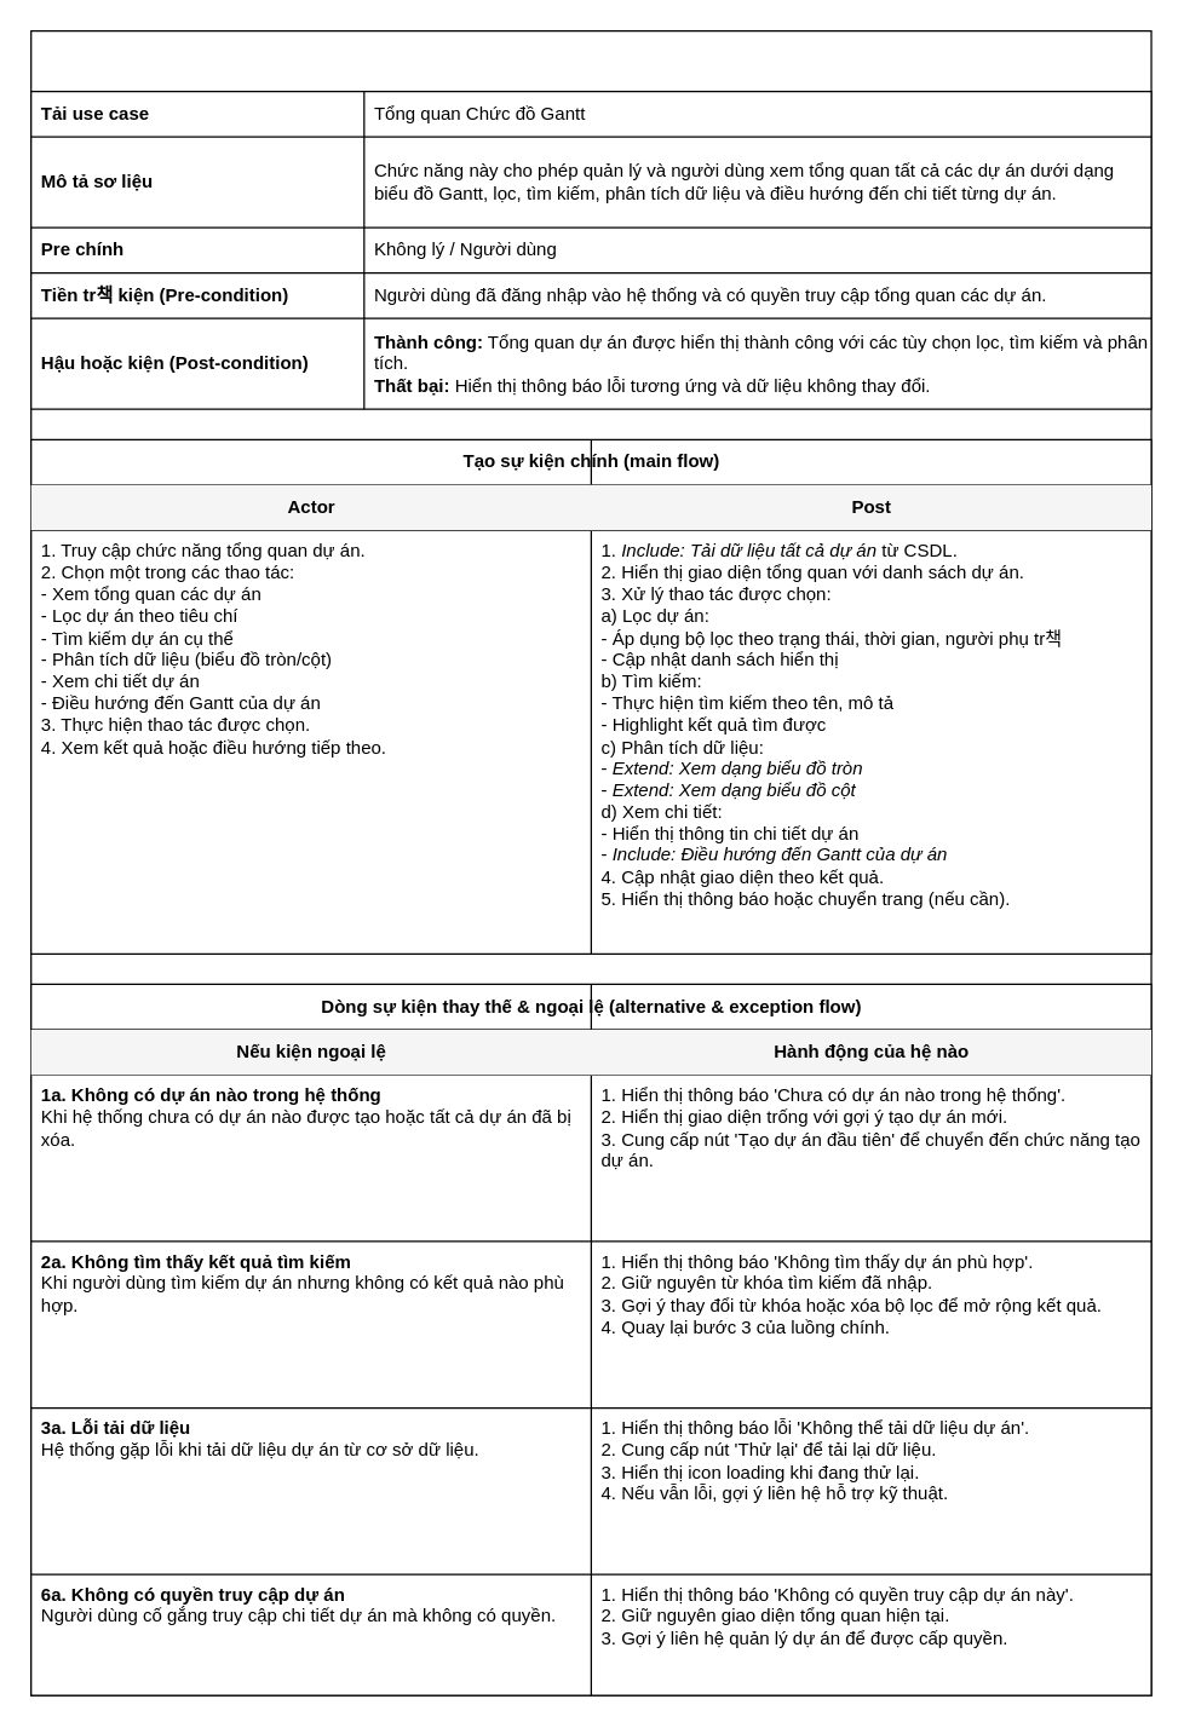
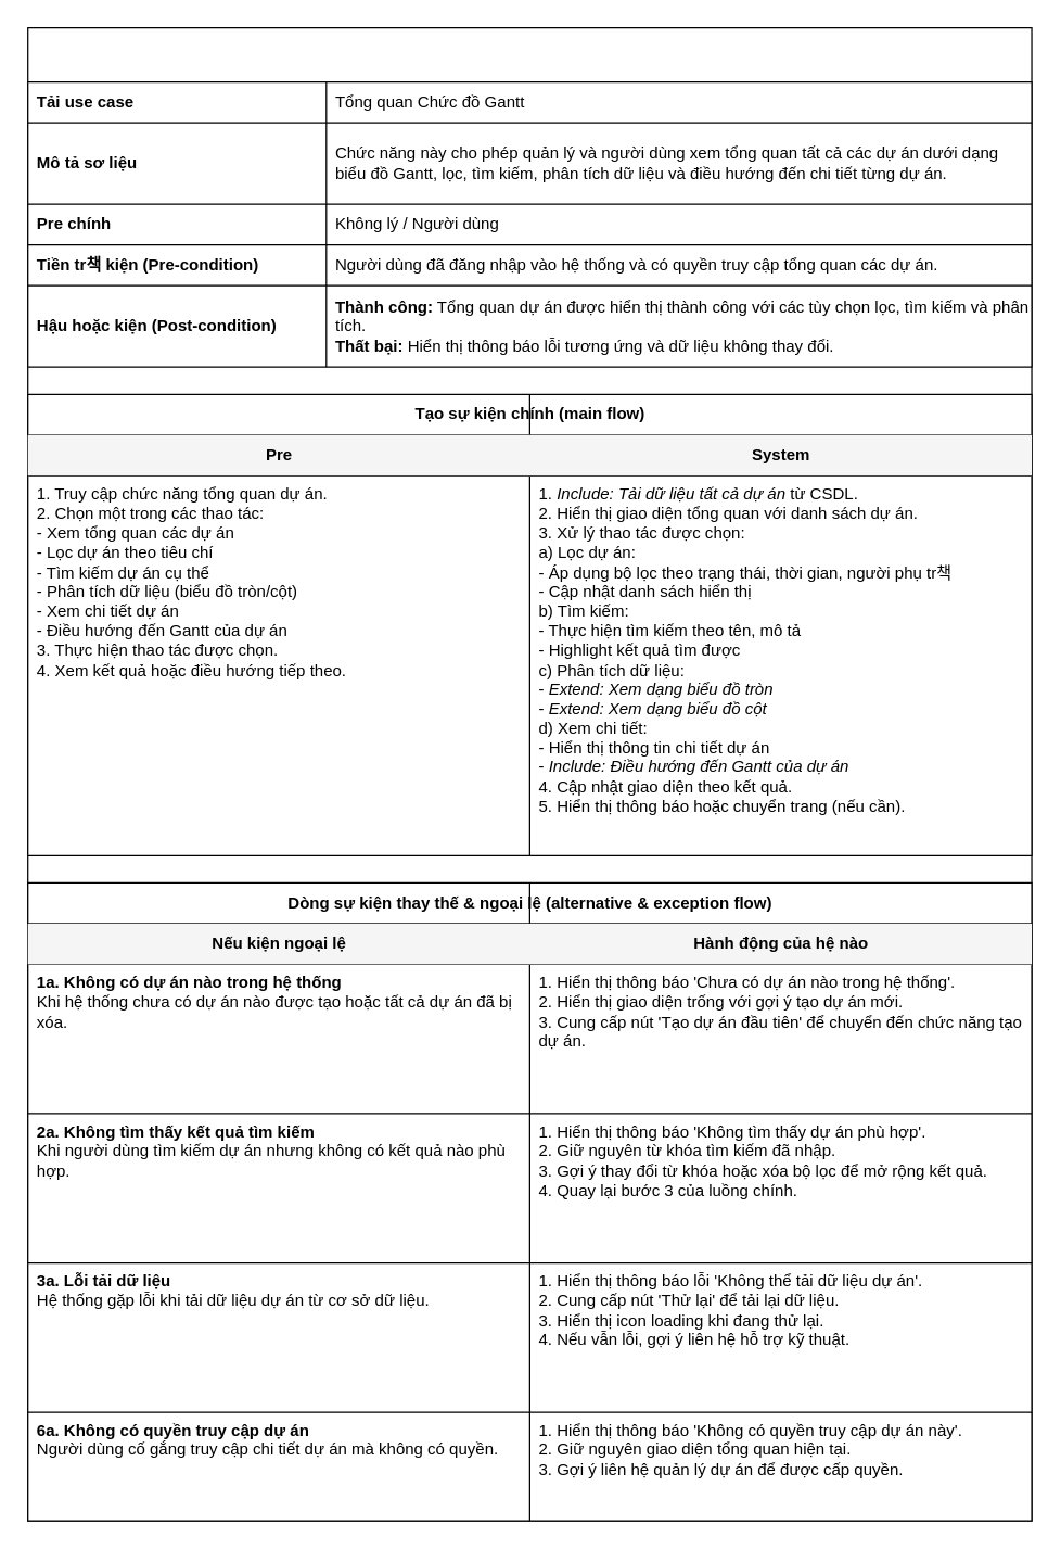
  <mxCell id="0" />
  <mxCell id="1" parent="0" />
  <mxCell id="2" value="" style="rounded=0;whiteSpace=wrap;html=1;shadow=0;strokeWidth=1;fillColor=none;verticalAlign=top;align=left;spacingLeft=10;spacingTop=10;" parent="1" vertex="1"><mxGeometry x="20" y="20" width="740" height="1100" as="geometry" /></mxCell>
  <mxCell id="3" value="" style="shape=table;startSize=0;container=1;collapsible=0;childLayout=tableLayout;fixedRows=1;rowLines=1;fontStyle=0;align=center;resizeLast=1;fontFamily=Helvetica;fontSize=12;" parent="2" vertex="1"><mxGeometry y="40" width="740" height="210" as="geometry" /></mxCell>
  <mxCell id="4" style="shape=tableRow;horizontal=0;startSize=0;swimlaneHead=0;swimlaneBody=0;top=0;left=0;bottom=0;right=0;collapsible=0;dropTarget=0;fillColor=none;" parent="3" vertex="1"><mxGeometry width="740" height="30" as="geometry" /></mxCell>
  <mxCell id="5" value="&lt;b&gt;Tải use case&lt;/b&gt;" style="shape=partialRectangle;html=1;collapsible=0;dropTarget=0;pointerEvents=0;fillColor=none;top=0;left=0;bottom=0;right=0;strokeColor=inherit;align=left;verticalAlign=middle;spacingLeft=5;" parent="4" vertex="1"><mxGeometry width="220" height="30" as="geometry" /></mxCell>
  <mxCell id="6" value="Tổng quan Chức đồ Gantt" style="shape=partialRectangle;html=1;collapsible=0;dropTarget=0;pointerEvents=0;fillColor=none;top=0;left=0;bottom=0;right=0;strokeColor=inherit;align=left;verticalAlign=middle;spacingLeft=5;" parent="4" vertex="1"><mxGeometry x="220" width="520" height="30" as="geometry" /></mxCell>
  <mxCell id="7" style="shape=tableRow;horizontal=0;startSize=0;swimlaneHead=0;swimlaneBody=0;top=0;left=0;bottom=0;right=0;collapsible=0;dropTarget=0;fillColor=none;" parent="3" vertex="1"><mxGeometry y="30" width="740" height="60" as="geometry" /></mxCell>
  <mxCell id="8" value="&lt;b&gt;Mô tả sơ liệu&lt;/b&gt;" style="shape=partialRectangle;html=1;collapsible=0;dropTarget=0;pointerEvents=0;fillColor=none;top=0;left=0;bottom=0;right=0;strokeColor=inherit;align=left;verticalAlign=middle;spacingLeft=5;whiteSpace=wrap;" parent="7" vertex="1"><mxGeometry width="220" height="60" as="geometry" /></mxCell>
  <mxCell id="9" value="Chức năng này cho phép quản lý và người dùng xem tổng quan tất cả các dự án dưới dạng biểu đồ Gantt, lọc, tìm kiếm, phân tích dữ liệu và điều hướng đến chi tiết từng dự án." style="shape=partialRectangle;html=1;collapsible=0;dropTarget=0;pointerEvents=0;fillColor=none;top=0;left=0;bottom=0;right=0;strokeColor=inherit;align=left;verticalAlign=middle;spacingLeft=5;whiteSpace=wrap;" parent="7" vertex="1"><mxGeometry x="220" width="520" height="60" as="geometry" /></mxCell>
  <mxCell id="10" style="shape=tableRow;horizontal=0;startSize=0;swimlaneHead=0;swimlaneBody=0;top=0;left=0;bottom=0;right=0;collapsible=0;dropTarget=0;fillColor=none;" parent="3" vertex="1"><mxGeometry y="90" width="740" height="30" as="geometry" /></mxCell>
  <mxCell id="11" value="&lt;b&gt;Pre chính&lt;/b&gt;" style="shape=partialRectangle;html=1;collapsible=0;dropTarget=0;pointerEvents=0;fillColor=none;top=0;left=0;bottom=0;right=0;strokeColor=inherit;align=left;verticalAlign=middle;spacingLeft=5;" parent="10" vertex="1"><mxGeometry width="220" height="30" as="geometry" /></mxCell>
  <mxCell id="12" value="Không lý / Người dùng" style="shape=partialRectangle;html=1;collapsible=0;dropTarget=0;pointerEvents=0;fillColor=none;top=0;left=0;bottom=0;right=0;strokeColor=inherit;align=left;verticalAlign=middle;spacingLeft=5;" parent="10" vertex="1"><mxGeometry x="220" width="520" height="30" as="geometry" /></mxCell>
  <mxCell id="13" style="shape=tableRow;horizontal=0;startSize=0;swimlaneHead=0;swimlaneBody=0;top=0;left=0;bottom=0;right=0;collapsible=0;dropTarget=0;fillColor=none;" parent="3" vertex="1"><mxGeometry y="120" width="740" height="30" as="geometry" /></mxCell>
  <mxCell id="14" value="&lt;b&gt;Tiền tr책 kiện (Pre-condition)&lt;/b&gt;" style="shape=partialRectangle;html=1;collapsible=0;dropTarget=0;pointerEvents=0;fillColor=none;top=0;left=0;bottom=0;right=0;strokeColor=inherit;align=left;verticalAlign=middle;spacingLeft=5;" parent="13" vertex="1"><mxGeometry width="220" height="30" as="geometry" /></mxCell>
  <mxCell id="15" value="Người dùng đã đăng nhập vào hệ thống và có quyền truy cập tổng quan các dự án." style="shape=partialRectangle;html=1;collapsible=0;dropTarget=0;pointerEvents=0;fillColor=none;top=0;left=0;bottom=0;right=0;strokeColor=inherit;align=left;verticalAlign=middle;spacingLeft=5;" parent="13" vertex="1"><mxGeometry x="220" width="520" height="30" as="geometry" /></mxCell>
  <mxCell id="16" style="shape=tableRow;horizontal=0;startSize=0;swimlaneHead=0;swimlaneBody=0;top=0;left=0;bottom=0;right=0;collapsible=0;dropTarget=0;fillColor=none;" parent="3" vertex="1"><mxGeometry y="150" width="740" height="60" as="geometry" /></mxCell>
  <mxCell id="17" value="&lt;b&gt;Hậu hoặc kiện (Post-condition)&lt;/b&gt;" style="shape=partialRectangle;html=1;collapsible=0;dropTarget=0;pointerEvents=0;fillColor=none;top=0;left=0;bottom=0;right=0;strokeColor=inherit;align=left;verticalAlign=middle;spacingLeft=5;whiteSpace=wrap;" parent="16" vertex="1"><mxGeometry width="220" height="60" as="geometry" /></mxCell>
  <mxCell id="18" value="&lt;b&gt;Thành công:&lt;/b&gt; Tổng quan dự án được hiển thị thành công với các tùy chọn lọc, tìm kiếm và phân tích.&lt;br&gt;&lt;b&gt;Thất bại:&lt;/b&gt; Hiển thị thông báo lỗi tương ứng và dữ liệu không thay đổi." style="shape=partialRectangle;html=1;collapsible=0;dropTarget=0;pointerEvents=0;fillColor=none;top=0;left=0;bottom=0;right=0;strokeColor=inherit;align=left;verticalAlign=middle;spacingLeft=5;whiteSpace=wrap;" parent="16" vertex="1"><mxGeometry x="220" width="520" height="60" as="geometry" /></mxCell>
  <mxCell id="19" value="" style="shape=table;startSize=0;container=1;collapsible=0;childLayout=tableLayout;fixedRows=1;rowLines=1;fontStyle=0;align=center;resizeLast=1;fontFamily=Helvetica;fontSize=12;" parent="2" vertex="1"><mxGeometry y="270" width="740" height="340" as="geometry" /></mxCell>
  <mxCell id="20" style="shape=tableRow;horizontal=0;startSize=0;swimlaneHead=0;swimlaneBody=0;top=0;left=0;bottom=0;right=0;collapsible=0;dropTarget=0;fillColor=none;" parent="19" vertex="1"><mxGeometry width="740" height="30" as="geometry" /></mxCell>
  <mxCell id="21" value="&lt;b&gt;Tạo sự kiện chính (main flow)&lt;/b&gt;" style="shape=partialRectangle;html=1;collapsible=0;dropTarget=0;pointerEvents=0;fillColor=none;top=0;left=0;bottom=0;right=0;strokeColor=inherit;align=center;verticalAlign=middle;" parent="20" vertex="1"><mxGeometry width="740" height="30" as="geometry" /></mxCell>
  <mxCell id="22" style="shape=tableRow;horizontal=0;startSize=0;swimlaneHead=0;swimlaneBody=0;top=0;left=0;bottom=0;right=0;collapsible=0;dropTarget=0;fillColor=#f5f5f5;" parent="19" vertex="1"><mxGeometry y="30" width="740" height="30" as="geometry" /></mxCell>
- <mxCell id="23" value="&lt;b&gt;Actor&lt;/b&gt;" style="shape=partialRectangle;html=1;collapsible=0;dropTarget=0;pointerEvents=0;fillColor=none;top=0;left=0;bottom=0;right=0;strokeColor=inherit;align=center;verticalAlign=middle;" parent="22" vertex="1"><mxGeometry width="370" height="30" as="geometry" /></mxCell>
- <mxCell id="24" value="&lt;b&gt;Post&lt;/b&gt;" style="shape=partialRectangle;html=1;collapsible=0;dropTarget=0;pointerEvents=0;fillColor=none;top=0;left=0;bottom=0;right=0;strokeColor=inherit;align=center;verticalAlign=middle;" parent="22" vertex="1"><mxGeometry x="370" width="370" height="30" as="geometry" /></mxCell>
+ <mxCell id="23" value="&lt;b&gt;Pre&lt;/b&gt;" style="shape=partialRectangle;html=1;collapsible=0;dropTarget=0;pointerEvents=0;fillColor=none;top=0;left=0;bottom=0;right=0;strokeColor=inherit;align=center;verticalAlign=middle;" parent="22" vertex="1"><mxGeometry width="370" height="30" as="geometry" /></mxCell>
+ <mxCell id="24" value="&lt;b&gt;System&lt;/b&gt;" style="shape=partialRectangle;html=1;collapsible=0;dropTarget=0;pointerEvents=0;fillColor=none;top=0;left=0;bottom=0;right=0;strokeColor=inherit;align=center;verticalAlign=middle;" parent="22" vertex="1"><mxGeometry x="370" width="370" height="30" as="geometry" /></mxCell>
  <mxCell id="25" style="shape=tableRow;horizontal=0;startSize=0;swimlaneHead=0;swimlaneBody=0;top=0;left=0;bottom=0;right=0;collapsible=0;dropTarget=0;fillColor=none;" parent="19" vertex="1"><mxGeometry y="60" width="740" height="280" as="geometry" /></mxCell>
  <mxCell id="26" value="1. Truy cập chức năng tổng quan dự án.&lt;br&gt;2. Chọn một trong các thao tác:&lt;br&gt;   - Xem tổng quan các dự án&lt;br&gt;   - Lọc dự án theo tiêu chí&lt;br&gt;   - Tìm kiếm dự án cụ thể&lt;br&gt;   - Phân tích dữ liệu (biểu đồ tròn/cột)&lt;br&gt;   - Xem chi tiết dự án&lt;br&gt;   - Điều hướng đến Gantt của dự án&lt;br&gt;3. Thực hiện thao tác được chọn.&lt;br&gt;4. Xem kết quả hoặc điều hướng tiếp theo." style="shape=partialRectangle;html=1;collapsible=0;dropTarget=0;pointerEvents=0;fillColor=none;top=0;left=0;bottom=0;right=0;strokeColor=inherit;align=left;verticalAlign=top;whiteSpace=wrap;spacingLeft=5;" parent="25" vertex="1"><mxGeometry width="370" height="280" as="geometry" /></mxCell>
  <mxCell id="27" value="1. &lt;i&gt;Include: Tải dữ liệu tất cả dự án&lt;/i&gt; từ CSDL.&lt;br&gt;2. Hiển thị giao diện tổng quan với danh sách dự án.&lt;br&gt;3. Xử lý thao tác được chọn:&lt;br&gt;   a) Lọc dự án:&lt;br&gt;   - Áp dụng bộ lọc theo trạng thái, thời gian, người phụ tr책&lt;br&gt;   - Cập nhật danh sách hiển thị&lt;br&gt;   b) Tìm kiếm:&lt;br&gt;   - Thực hiện tìm kiếm theo tên, mô tả&lt;br&gt;   - Highlight kết quả tìm được&lt;br&gt;   c) Phân tích dữ liệu:&lt;br&gt;   - &lt;i&gt;Extend: Xem dạng biểu đồ tròn&lt;/i&gt;&lt;br&gt;   - &lt;i&gt;Extend: Xem dạng biểu đồ cột&lt;/i&gt;&lt;br&gt;   d) Xem chi tiết:&lt;br&gt;   - Hiển thị thông tin chi tiết dự án&lt;br&gt;   - &lt;i&gt;Include: Điều hướng đến Gantt của dự án&lt;/i&gt;&lt;br&gt;4. Cập nhật giao diện theo kết quả.&lt;br&gt;5. Hiển thị thông báo hoặc chuyển trang (nếu cần)." style="shape=partialRectangle;html=1;collapsible=0;dropTarget=0;pointerEvents=0;fillColor=none;top=0;left=0;bottom=0;right=0;strokeColor=inherit;align=left;verticalAlign=top;whiteSpace=wrap;spacingLeft=5;" parent="25" vertex="1"><mxGeometry x="370" width="370" height="280" as="geometry" /></mxCell>
  <mxCell id="28" value="" style="shape=table;startSize=0;container=1;collapsible=0;childLayout=tableLayout;fixedRows=1;rowLines=1;fontStyle=0;align=center;resizeLast=1;fontFamily=Helvetica;fontSize=12;" parent="2" vertex="1"><mxGeometry y="630" width="740" height="470" as="geometry" /></mxCell>
  <mxCell id="29" style="shape=tableRow;horizontal=0;startSize=0;swimlaneHead=0;swimlaneBody=0;top=0;left=0;bottom=0;right=0;collapsible=0;dropTarget=0;fillColor=none;" parent="28" vertex="1"><mxGeometry width="740" height="30" as="geometry" /></mxCell>
  <mxCell id="30" value="&lt;b&gt;Dòng sự kiện thay thế &amp;amp; ngoại lệ (alternative &amp;amp; exception flow)&lt;/b&gt;" style="shape=partialRectangle;html=1;collapsible=0;dropTarget=0;pointerEvents=0;fillColor=none;top=0;left=0;bottom=0;right=0;strokeColor=inherit;align=center;verticalAlign=middle;" parent="29" vertex="1"><mxGeometry width="740" height="30" as="geometry" /></mxCell>
  <mxCell id="31" style="shape=tableRow;horizontal=0;startSize=0;swimlaneHead=0;swimlaneBody=0;top=0;left=0;bottom=0;right=0;collapsible=0;dropTarget=0;fillColor=#f5f5f5;" parent="28" vertex="1"><mxGeometry y="30" width="740" height="30" as="geometry" /></mxCell>
  <mxCell id="32" value="&lt;b&gt;Nếu kiện ngoại lệ&lt;/b&gt;" style="shape=partialRectangle;html=1;collapsible=0;dropTarget=0;pointerEvents=0;fillColor=none;top=0;left=0;bottom=0;right=0;strokeColor=inherit;align=center;verticalAlign=middle;" parent="31" vertex="1"><mxGeometry width="370" height="30" as="geometry" /></mxCell>
  <mxCell id="33" value="&lt;b&gt;Hành động của hệ nào&lt;/b&gt;" style="shape=partialRectangle;html=1;collapsible=0;dropTarget=0;pointerEvents=0;fillColor=none;top=0;left=0;bottom=0;right=0;strokeColor=inherit;align=center;verticalAlign=middle;" parent="31" vertex="1"><mxGeometry x="370" width="370" height="30" as="geometry" /></mxCell>
  <mxCell id="34" style="shape=tableRow;horizontal=0;startSize=0;swimlaneHead=0;swimlaneBody=0;top=0;left=0;bottom=0;right=0;collapsible=0;dropTarget=0;fillColor=none;" parent="28" vertex="1"><mxGeometry y="60" width="740" height="110" as="geometry" /></mxCell>
  <mxCell id="35" value="&lt;b&gt;1a. Không có dự án nào trong hệ thống&lt;/b&gt;&lt;br&gt;Khi hệ thống chưa có dự án nào được tạo hoặc tất cả dự án đã bị xóa." style="shape=partialRectangle;html=1;collapsible=0;dropTarget=0;pointerEvents=0;fillColor=none;top=0;left=0;bottom=0;right=0;strokeColor=inherit;align=left;verticalAlign=top;whiteSpace=wrap;spacingLeft=5;" parent="34" vertex="1"><mxGeometry width="370" height="110" as="geometry" /></mxCell>
  <mxCell id="36" value="1. Hiển thị thông báo 'Chưa có dự án nào trong hệ thống'.&lt;br&gt;2. Hiển thị giao diện trống với gợi ý tạo dự án mới.&lt;br&gt;3. Cung cấp nút 'Tạo dự án đầu tiên' để chuyển đến chức năng tạo dự án." style="shape=partialRectangle;html=1;collapsible=0;dropTarget=0;pointerEvents=0;fillColor=none;top=0;left=0;bottom=0;right=0;strokeColor=inherit;align=left;verticalAlign=top;whiteSpace=wrap;spacingLeft=5;" parent="34" vertex="1"><mxGeometry x="370" width="370" height="110" as="geometry" /></mxCell>
  <mxCell id="37" style="shape=tableRow;horizontal=0;startSize=0;swimlaneHead=0;swimlaneBody=0;top=0;left=0;bottom=0;right=0;collapsible=0;dropTarget=0;fillColor=none;" parent="28" vertex="1"><mxGeometry y="170" width="740" height="110" as="geometry" /></mxCell>
  <mxCell id="38" value="&lt;b&gt;2a. Không tìm thấy kết quả tìm kiếm&lt;/b&gt;&lt;br&gt;Khi người dùng tìm kiếm dự án nhưng không có kết quả nào phù hợp." style="shape=partialRectangle;html=1;collapsible=0;dropTarget=0;pointerEvents=0;fillColor=none;top=0;left=0;bottom=0;right=0;strokeColor=inherit;align=left;verticalAlign=top;whiteSpace=wrap;spacingLeft=5;" parent="37" vertex="1"><mxGeometry width="370" height="110" as="geometry" /></mxCell>
  <mxCell id="39" value="1. Hiển thị thông báo 'Không tìm thấy dự án phù hợp'.&lt;br&gt;2. Giữ nguyên từ khóa tìm kiếm đã nhập.&lt;br&gt;3. Gợi ý thay đổi từ khóa hoặc xóa bộ lọc để mở rộng kết quả.&lt;br&gt;4. Quay lại bước 3 của luồng chính." style="shape=partialRectangle;html=1;collapsible=0;dropTarget=0;pointerEvents=0;fillColor=none;top=0;left=0;bottom=0;right=0;strokeColor=inherit;align=left;verticalAlign=top;whiteSpace=wrap;spacingLeft=5;" parent="37" vertex="1"><mxGeometry x="370" width="370" height="110" as="geometry" /></mxCell>
  <mxCell id="40" style="shape=tableRow;horizontal=0;startSize=0;swimlaneHead=0;swimlaneBody=0;top=0;left=0;bottom=0;right=0;collapsible=0;dropTarget=0;fillColor=none;" parent="28" vertex="1"><mxGeometry y="280" width="740" height="110" as="geometry" /></mxCell>
  <mxCell id="41" value="&lt;b&gt;3a. Lỗi tải dữ liệu&lt;/b&gt;&lt;br&gt;Hệ thống gặp lỗi khi tải dữ liệu dự án từ cơ sở dữ liệu." style="shape=partialRectangle;html=1;collapsible=0;dropTarget=0;pointerEvents=0;fillColor=none;top=0;left=0;bottom=0;right=0;strokeColor=inherit;align=left;verticalAlign=top;whiteSpace=wrap;spacingLeft=5;" parent="40" vertex="1"><mxGeometry width="370" height="110" as="geometry" /></mxCell>
  <mxCell id="42" value="1. Hiển thị thông báo lỗi 'Không thể tải dữ liệu dự án'.&lt;br&gt;2. Cung cấp nút 'Thử lại' để tải lại dữ liệu.&lt;br&gt;3. Hiển thị icon loading khi đang thử lại.&lt;br&gt;4. Nếu vẫn lỗi, gợi ý liên hệ hỗ trợ kỹ thuật." style="shape=partialRectangle;html=1;collapsible=0;dropTarget=0;pointerEvents=0;fillColor=none;top=0;left=0;bottom=0;right=0;strokeColor=inherit;align=left;verticalAlign=top;whiteSpace=wrap;spacingLeft=5;" parent="40" vertex="1"><mxGeometry x="370" width="370" height="110" as="geometry" /></mxCell>
  <mxCell id="43" style="shape=tableRow;horizontal=0;startSize=0;swimlaneHead=0;swimlaneBody=0;top=0;left=0;bottom=0;right=0;collapsible=0;dropTarget=0;fillColor=none;" parent="28" vertex="1"><mxGeometry y="390" width="740" height="80" as="geometry" /></mxCell>
  <mxCell id="44" value="&lt;b&gt;6a. Không có quyền truy cập dự án&lt;/b&gt;&lt;br&gt;Người dùng cố gắng truy cập chi tiết dự án mà không có quyền." style="shape=partialRectangle;html=1;collapsible=0;dropTarget=0;pointerEvents=0;fillColor=none;top=0;left=0;bottom=0;right=0;strokeColor=inherit;align=left;verticalAlign=top;whiteSpace=wrap;spacingLeft=5;" parent="43" vertex="1"><mxGeometry width="370" height="80" as="geometry" /></mxCell>
  <mxCell id="45" value="1. Hiển thị thông báo 'Không có quyền truy cập dự án này'.&lt;br&gt;2. Giữ nguyên giao diện tổng quan hiện tại.&lt;br&gt;3. Gợi ý liên hệ quản lý dự án để được cấp quyền." style="shape=partialRectangle;html=1;collapsible=0;dropTarget=0;pointerEvents=0;fillColor=none;top=0;left=0;bottom=0;right=0;strokeColor=inherit;align=left;verticalAlign=top;whiteSpace=wrap;spacingLeft=5;" parent="43" vertex="1"><mxGeometry x="370" width="370" height="80" as="geometry" /></mxCell>
